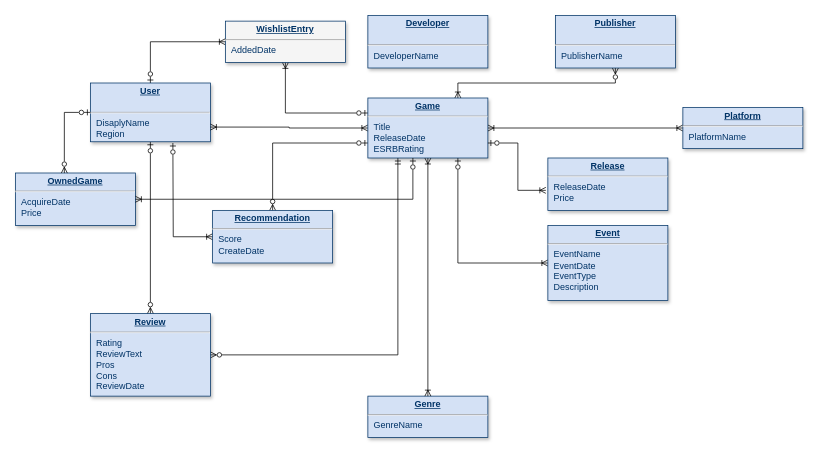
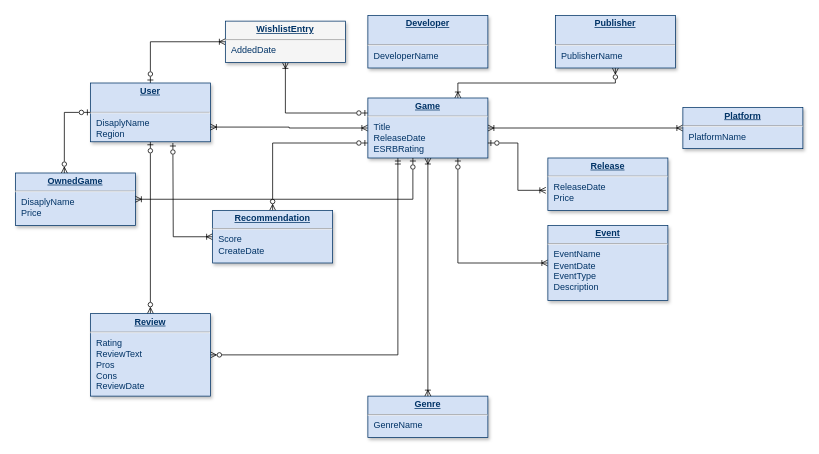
  <mxCell id="0" />
  <mxCell id="1" parent="0" />
  <mxCell id="2" style="edgeStyle=orthogonalEdgeStyle;rounded=0;orthogonalLoop=1;jettySize=auto;html=1;exitX=0.5;exitY=1;exitDx=0;exitDy=0;entryX=0.5;entryY=0;entryDx=0;entryDy=0;startArrow=ERzeroToOne;startFill=0;endArrow=ERzeroToMany;endFill=0;" parent="1" source="4" target="16" edge="1"><mxGeometry relative="1" as="geometry" /></mxCell>
  <mxCell id="3" style="edgeStyle=orthogonalEdgeStyle;rounded=0;orthogonalLoop=1;jettySize=auto;html=1;exitX=0.5;exitY=0;exitDx=0;exitDy=0;entryX=0;entryY=0.5;entryDx=0;entryDy=0;startArrow=ERzeroToOne;startFill=0;endArrow=ERoneToMany;endFill=0;" parent="1" source="4" target="20" edge="1"><mxGeometry relative="1" as="geometry" /></mxCell>
  <mxCell id="4" value="&lt;p style=&quot;margin: 0px; margin-top: 4px; text-align: center; text-decoration: underline;&quot;&gt;&lt;strong&gt;User&lt;/strong&gt;&lt;/p&gt;&lt;br&gt;&lt;hr&gt;&lt;p style=&quot;margin: 0px; margin-left: 8px;&quot;&gt;DisaplyName&lt;br&gt;Region&lt;/p&gt;" style="verticalAlign=top;align=left;overflow=fill;fontSize=12;fontFamily=Helvetica;html=1;strokeColor=#003366;shadow=1;fillColor=#D4E1F5;fontColor=#003366" parent="1" vertex="1"><mxGeometry x="120" y="110" width="160" height="78.36" as="geometry" /></mxCell>
  <mxCell id="5" value="&lt;p style=&quot;margin: 0px; margin-top: 4px; text-align: center; text-decoration: underline;&quot;&gt;&lt;strong&gt;Genre&lt;/strong&gt;&lt;/p&gt;&lt;hr&gt;&lt;p style=&quot;margin: 0px; margin-left: 8px;&quot;&gt;GenreName&lt;/p&gt;" style="verticalAlign=top;align=left;overflow=fill;fontSize=12;fontFamily=Helvetica;html=1;strokeColor=#003366;shadow=1;fillColor=#D4E1F5;fontColor=#003366" parent="1" vertex="1"><mxGeometry x="490" y="527.5" width="160" height="55" as="geometry" /></mxCell>
  <mxCell id="6" style="edgeStyle=orthogonalEdgeStyle;rounded=0;orthogonalLoop=1;jettySize=auto;html=1;exitX=0.5;exitY=1;exitDx=0;exitDy=0;entryX=0.5;entryY=0;entryDx=0;entryDy=0;startArrow=ERoneToMany;startFill=0;endArrow=ERoneToMany;endFill=0;" parent="1" source="14" target="5" edge="1"><mxGeometry relative="1" as="geometry" /></mxCell>
  <mxCell id="7" style="edgeStyle=orthogonalEdgeStyle;rounded=0;orthogonalLoop=1;jettySize=auto;html=1;exitX=1;exitY=0.5;exitDx=0;exitDy=0;entryX=0;entryY=0.5;entryDx=0;entryDy=0;startArrow=ERoneToMany;startFill=0;endArrow=ERoneToMany;endFill=0;" parent="1" source="14" target="15" edge="1"><mxGeometry relative="1" as="geometry" /></mxCell>
  <mxCell id="8" style="edgeStyle=orthogonalEdgeStyle;rounded=0;orthogonalLoop=1;jettySize=auto;html=1;exitX=0;exitY=0.5;exitDx=0;exitDy=0;entryX=1;entryY=0.75;entryDx=0;entryDy=0;startArrow=ERoneToMany;startFill=0;endArrow=ERoneToMany;endFill=0;" parent="1" source="14" target="4" edge="1"><mxGeometry relative="1" as="geometry" /></mxCell>
  <mxCell id="9" style="edgeStyle=orthogonalEdgeStyle;rounded=0;orthogonalLoop=1;jettySize=auto;html=1;exitX=0.75;exitY=0;exitDx=0;exitDy=0;entryX=0.5;entryY=1;entryDx=0;entryDy=0;startArrow=ERoneToMany;startFill=0;endArrow=ERzeroToMany;endFill=0;" parent="1" source="14" target="19" edge="1"><mxGeometry relative="1" as="geometry" /></mxCell>
  <mxCell id="10" style="edgeStyle=orthogonalEdgeStyle;rounded=0;orthogonalLoop=1;jettySize=auto;html=1;exitX=0.25;exitY=1;exitDx=0;exitDy=0;entryX=1;entryY=0.5;entryDx=0;entryDy=0;startArrow=ERmandOne;startFill=0;endArrow=ERzeroToMany;endFill=0;" parent="1" source="14" target="16" edge="1"><mxGeometry relative="1" as="geometry" /></mxCell>
  <mxCell id="11" style="edgeStyle=orthogonalEdgeStyle;rounded=0;orthogonalLoop=1;jettySize=auto;html=1;exitX=0;exitY=0.25;exitDx=0;exitDy=0;entryX=0.5;entryY=1;entryDx=0;entryDy=0;startArrow=ERzeroToOne;startFill=0;endArrow=ERoneToMany;endFill=0;" parent="1" source="14" target="20" edge="1"><mxGeometry relative="1" as="geometry" /></mxCell>
  <mxCell id="12" style="edgeStyle=orthogonalEdgeStyle;rounded=0;orthogonalLoop=1;jettySize=auto;html=1;exitX=0.75;exitY=1;exitDx=0;exitDy=0;entryX=0;entryY=0.5;entryDx=0;entryDy=0;startArrow=ERzeroToOne;startFill=0;endArrow=ERoneToMany;endFill=0;" parent="1" source="14" target="17" edge="1"><mxGeometry relative="1" as="geometry" /></mxCell>
  <mxCell id="13" style="edgeStyle=orthogonalEdgeStyle;rounded=0;orthogonalLoop=1;jettySize=auto;html=1;exitX=0;exitY=0.75;exitDx=0;exitDy=0;entryX=0.5;entryY=0;entryDx=0;entryDy=0;startArrow=ERzeroToOne;startFill=0;endArrow=ERzeroToMany;endFill=0;" parent="1" source="14" target="24" edge="1"><mxGeometry relative="1" as="geometry" /></mxCell>
  <mxCell id="14" value="&lt;p style=&quot;margin: 0px; margin-top: 4px; text-align: center; text-decoration: underline;&quot;&gt;&lt;strong&gt;Game&lt;/strong&gt;&lt;/p&gt;&lt;hr&gt;&lt;p style=&quot;margin: 0px; margin-left: 8px;&quot;&gt;Title&lt;/p&gt;&lt;p style=&quot;margin: 0px; margin-left: 8px;&quot;&gt;ReleaseDate&lt;/p&gt;&lt;p style=&quot;margin: 0px; margin-left: 8px;&quot;&gt;ESRBRating&lt;/p&gt;" style="verticalAlign=top;align=left;overflow=fill;fontSize=12;fontFamily=Helvetica;html=1;strokeColor=#003366;shadow=1;fillColor=#D4E1F5;fontColor=#003366" parent="1" vertex="1"><mxGeometry x="490" y="130" width="160" height="80" as="geometry" /></mxCell>
  <mxCell id="15" value="&lt;p style=&quot;margin: 0px; margin-top: 4px; text-align: center; text-decoration: underline;&quot;&gt;&lt;strong&gt;Platform&lt;/strong&gt;&lt;/p&gt;&lt;hr&gt;&lt;p style=&quot;margin: 0px; margin-left: 8px;&quot;&gt;PlatformName&lt;/p&gt;" style="verticalAlign=top;align=left;overflow=fill;fontSize=12;fontFamily=Helvetica;html=1;strokeColor=#003366;shadow=1;fillColor=#D4E1F5;fontColor=#003366" parent="1" vertex="1"><mxGeometry x="910" y="142.5" width="160" height="55" as="geometry" /></mxCell>
  <mxCell id="16" value="&lt;p style=&quot;margin: 0px; margin-top: 4px; text-align: center; text-decoration: underline;&quot;&gt;&lt;b&gt;Review&lt;/b&gt;&lt;/p&gt;&lt;hr&gt;&lt;p style=&quot;margin: 0px; margin-left: 8px;&quot;&gt;Rating&lt;/p&gt;&lt;p style=&quot;margin: 0px; margin-left: 8px;&quot;&gt;ReviewText&lt;/p&gt;&lt;p style=&quot;margin: 0px; margin-left: 8px;&quot;&gt;Pros&lt;/p&gt;&lt;p style=&quot;margin: 0px; margin-left: 8px;&quot;&gt;Cons&lt;br&gt;ReviewDate&lt;/p&gt;" style="verticalAlign=top;align=left;overflow=fill;fontSize=12;fontFamily=Helvetica;html=1;strokeColor=#003366;shadow=1;fillColor=#D4E1F5;fontColor=#003366" parent="1" vertex="1"><mxGeometry x="120" y="417.5" width="160" height="110" as="geometry" /></mxCell>
  <mxCell id="17" value="&lt;p style=&quot;margin: 0px; margin-top: 4px; text-align: center; text-decoration: underline;&quot;&gt;&lt;b&gt;Event&lt;/b&gt;&lt;/p&gt;&lt;hr&gt;&lt;p style=&quot;margin: 0px; margin-left: 8px;&quot;&gt;EventName&lt;/p&gt;&lt;p style=&quot;margin: 0px; margin-left: 8px;&quot;&gt;EventDate&lt;/p&gt;&lt;p style=&quot;margin: 0px; margin-left: 8px;&quot;&gt;EventType&lt;br&gt;Description&lt;/p&gt;" style="verticalAlign=top;align=left;overflow=fill;fontSize=12;fontFamily=Helvetica;html=1;strokeColor=#003366;shadow=1;fillColor=#D4E1F5;fontColor=#003366" parent="1" vertex="1"><mxGeometry x="730" y="300" width="160" height="100" as="geometry" /></mxCell>
  <mxCell id="18" value="&lt;p style=&quot;margin: 0px; margin-top: 4px; text-align: center; text-decoration: underline;&quot;&gt;&lt;strong&gt;Developer&lt;/strong&gt;&lt;/p&gt;&lt;br&gt;&lt;hr&gt;&lt;p style=&quot;margin: 0px; margin-left: 8px;&quot;&gt;DeveloperName&lt;br&gt;&lt;/p&gt;" style="verticalAlign=top;align=left;overflow=fill;fontSize=12;fontFamily=Helvetica;html=1;strokeColor=#003366;shadow=1;fillColor=#D4E1F5;fontColor=#003366" parent="1" vertex="1"><mxGeometry x="490" y="20" width="160" height="70" as="geometry" /></mxCell>
  <mxCell id="19" value="&lt;p style=&quot;margin: 0px; margin-top: 4px; text-align: center; text-decoration: underline;&quot;&gt;&lt;strong&gt;Publisher&lt;/strong&gt;&lt;/p&gt;&lt;br&gt;&lt;hr&gt;&lt;p style=&quot;margin: 0px; margin-left: 8px;&quot;&gt;PublisherName&lt;br&gt;&lt;/p&gt;" style="verticalAlign=top;align=left;overflow=fill;fontSize=12;fontFamily=Helvetica;html=1;strokeColor=#003366;shadow=1;fillColor=#D4E1F5;fontColor=#003366" parent="1" vertex="1"><mxGeometry x="740" y="20" width="160" height="70" as="geometry" /></mxCell>
  <mxCell id="20" value="&lt;p style=&quot;margin: 0px; margin-top: 4px; text-align: center; text-decoration: underline;&quot;&gt;&lt;strong&gt;WishlistEntry&lt;/strong&gt;&lt;/p&gt;&lt;hr&gt;&lt;p style=&quot;margin: 0px; margin-left: 8px;&quot;&gt;AddedDate&lt;/p&gt;" style="verticalAlign=top;align=left;overflow=fill;fontSize=12;fontFamily=Helvetica;html=1;strokeColor=#003366;shadow=1;fillColor=#f5f5f5;fontColor=#003366;" parent="1" vertex="1"><mxGeometry x="300" y="27.5" width="160" height="55" as="geometry" /></mxCell>
- <mxCell id="21" value="&lt;p style=&quot;margin: 0px; margin-top: 4px; text-align: center; text-decoration: underline;&quot;&gt;&lt;strong&gt;OwnedGame&lt;/strong&gt;&lt;/p&gt;&lt;hr&gt;&lt;p style=&quot;margin: 0px; margin-left: 8px;&quot;&gt;AcquireDate&lt;br&gt;Price&lt;/p&gt;" style="verticalAlign=top;align=left;overflow=fill;fontSize=12;fontFamily=Helvetica;html=1;strokeColor=#003366;shadow=1;fillColor=#D4E1F5;fontColor=#003366" parent="1" vertex="1"><mxGeometry x="20" y="230" width="160" height="70" as="geometry" /></mxCell>
+ <mxCell id="21" value="&lt;p style=&quot;margin: 0px; margin-top: 4px; text-align: center; text-decoration: underline;&quot;&gt;&lt;strong&gt;OwnedGame&lt;/strong&gt;&lt;/p&gt;&lt;hr&gt;&lt;p style=&quot;margin: 0px; margin-left: 8px;&quot;&gt;DisaplyName&lt;br&gt;Price&lt;/p&gt;" style="verticalAlign=top;align=left;overflow=fill;fontSize=12;fontFamily=Helvetica;html=1;strokeColor=#003366;shadow=1;fillColor=#D4E1F5;fontColor=#003366" parent="1" vertex="1"><mxGeometry x="20" y="230" width="160" height="70" as="geometry" /></mxCell>
  <mxCell id="22" value="&lt;p style=&quot;margin: 0px; margin-top: 4px; text-align: center; text-decoration: underline;&quot;&gt;&lt;b&gt;Release&lt;/b&gt;&lt;/p&gt;&lt;hr&gt;&lt;p style=&quot;margin: 0px; margin-left: 8px;&quot;&gt;ReleaseDate&lt;br&gt;Price&lt;/p&gt;" style="verticalAlign=top;align=left;overflow=fill;fontSize=12;fontFamily=Helvetica;html=1;strokeColor=#003366;shadow=1;fillColor=#D4E1F5;fontColor=#003366" parent="1" vertex="1"><mxGeometry x="730" y="210" width="160" height="70" as="geometry" /></mxCell>
  <mxCell id="23" style="edgeStyle=orthogonalEdgeStyle;rounded=0;orthogonalLoop=1;jettySize=auto;html=1;exitX=0;exitY=0.5;exitDx=0;exitDy=0;endArrow=ERzeroToOne;endFill=0;startArrow=ERoneToMany;startFill=0;" parent="1" source="24" edge="1"><mxGeometry relative="1" as="geometry"><mxPoint x="230" y="190" as="targetPoint" /></mxGeometry></mxCell>
  <mxCell id="24" value="&lt;p style=&quot;margin: 0px; margin-top: 4px; text-align: center; text-decoration: underline;&quot;&gt;&lt;b&gt;Recommendation&lt;/b&gt;&lt;/p&gt;&lt;hr&gt;&lt;p style=&quot;margin: 0px; margin-left: 8px;&quot;&gt;Score&lt;br&gt;CreateDate&lt;/p&gt;" style="verticalAlign=top;align=left;overflow=fill;fontSize=12;fontFamily=Helvetica;html=1;strokeColor=#003366;shadow=1;fillColor=#D4E1F5;fontColor=#003366" parent="1" vertex="1"><mxGeometry x="283" y="280" width="160" height="70" as="geometry" /></mxCell>
  <mxCell id="25" style="edgeStyle=orthogonalEdgeStyle;rounded=0;orthogonalLoop=1;jettySize=auto;html=1;exitX=1;exitY=0.75;exitDx=0;exitDy=0;entryX=-0.017;entryY=0.616;entryDx=0;entryDy=0;entryPerimeter=0;startArrow=ERzeroToOne;startFill=0;endArrow=ERoneToMany;endFill=0;" parent="1" source="14" target="22" edge="1"><mxGeometry relative="1" as="geometry" /></mxCell>
  <mxCell id="26" style="edgeStyle=orthogonalEdgeStyle;rounded=0;orthogonalLoop=1;jettySize=auto;html=1;exitX=0;exitY=0.5;exitDx=0;exitDy=0;entryX=0.408;entryY=0.002;entryDx=0;entryDy=0;entryPerimeter=0;startArrow=ERzeroToOne;startFill=0;endArrow=ERzeroToMany;endFill=0;" parent="1" source="4" target="21" edge="1"><mxGeometry relative="1" as="geometry" /></mxCell>
  <mxCell id="27" style="edgeStyle=orthogonalEdgeStyle;rounded=0;orthogonalLoop=1;jettySize=auto;html=1;exitX=1;exitY=0.5;exitDx=0;exitDy=0;entryX=0.375;entryY=1;entryDx=0;entryDy=0;entryPerimeter=0;startArrow=ERoneToMany;startFill=0;endArrow=ERzeroToOne;endFill=0;" parent="1" source="21" target="14" edge="1"><mxGeometry relative="1" as="geometry" /></mxCell>
